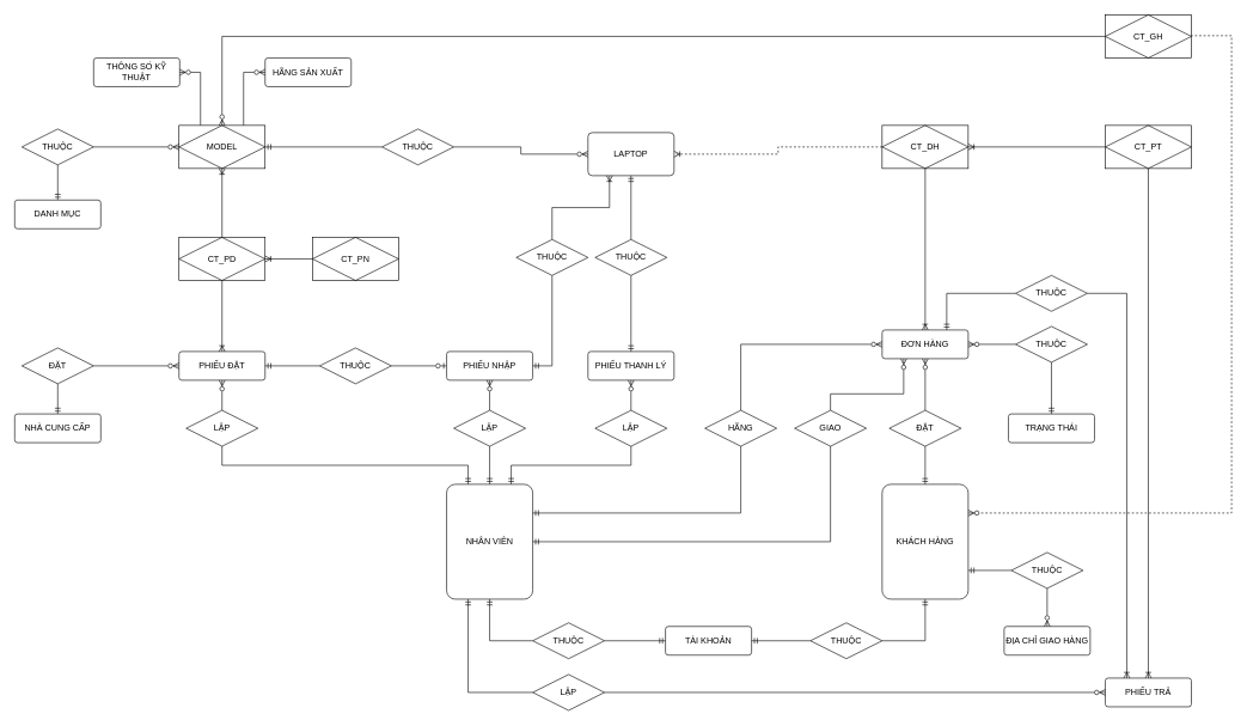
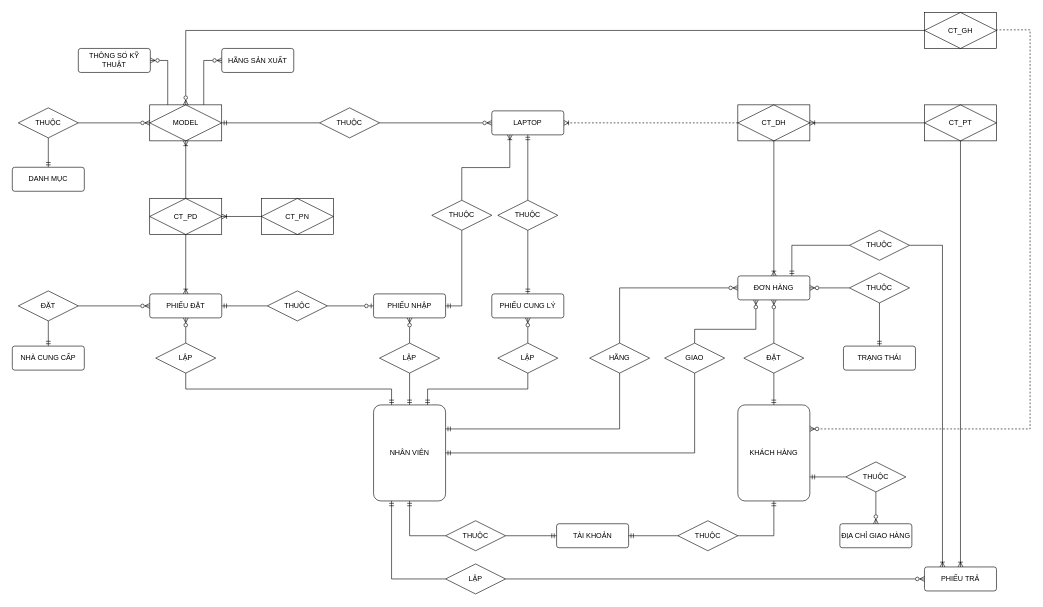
  <mxCell id="0" />
  <mxCell id="1" parent="0" />
  <mxCell id="2" value="NHÂN VIÊN" style="rounded=1;arcSize=10;whiteSpace=wrap;html=1;align=center;" parent="1" vertex="1"><mxGeometry x="622" y="674" width="120" height="160" as="geometry" /></mxCell>
  <mxCell id="3" value="KHÁCH HÀNG" style="rounded=1;arcSize=10;whiteSpace=wrap;html=1;align=center;" parent="1" vertex="1"><mxGeometry x="1229" y="674" width="120" height="160" as="geometry" /></mxCell>
  <mxCell id="4" value="TÀI KHOẢN" style="rounded=1;arcSize=10;whiteSpace=wrap;html=1;align=center;" parent="1" vertex="1"><mxGeometry x="927" y="872" width="120" height="40" as="geometry" /></mxCell>
  <mxCell id="5" style="edgeStyle=orthogonalEdgeStyle;rounded=0;orthogonalLoop=1;jettySize=auto;html=1;entryX=0.5;entryY=1;entryDx=0;entryDy=0;exitX=0;exitY=0.5;exitDx=0;exitDy=0;endArrow=ERmandOne;endFill=0;" parent="1" source="7" target="2" edge="1"><mxGeometry relative="1" as="geometry" /></mxCell>
  <mxCell id="6" style="edgeStyle=orthogonalEdgeStyle;rounded=0;orthogonalLoop=1;jettySize=auto;html=1;entryX=0;entryY=0.5;entryDx=0;entryDy=0;endArrow=ERmandOne;endFill=0;" parent="1" source="7" target="4" edge="1"><mxGeometry relative="1" as="geometry" /></mxCell>
  <mxCell id="7" value="THUỘC" style="shape=rhombus;perimeter=rhombusPerimeter;whiteSpace=wrap;html=1;align=center;" parent="1" vertex="1"><mxGeometry x="742" y="867" width="100" height="50" as="geometry" /></mxCell>
  <mxCell id="8" style="edgeStyle=orthogonalEdgeStyle;rounded=0;orthogonalLoop=1;jettySize=auto;html=1;entryX=0.5;entryY=1;entryDx=0;entryDy=0;exitX=1;exitY=0.5;exitDx=0;exitDy=0;endArrow=ERmandOne;endFill=0;" parent="1" source="10" target="3" edge="1"><mxGeometry relative="1" as="geometry" /></mxCell>
  <mxCell id="9" style="edgeStyle=orthogonalEdgeStyle;rounded=0;orthogonalLoop=1;jettySize=auto;html=1;endArrow=ERmandOne;endFill=0;" parent="1" source="10" target="4" edge="1"><mxGeometry relative="1" as="geometry" /></mxCell>
  <mxCell id="10" value="THUỘC" style="shape=rhombus;perimeter=rhombusPerimeter;whiteSpace=wrap;html=1;align=center;" parent="1" vertex="1"><mxGeometry x="1129" y="867" width="100" height="50" as="geometry" /></mxCell>
  <mxCell id="11" value="PHIẾU ĐẶT" style="rounded=1;arcSize=10;whiteSpace=wrap;html=1;align=center;" parent="1" vertex="1"><mxGeometry x="249" y="489" width="120" height="40" as="geometry" /></mxCell>
  <mxCell id="12" style="edgeStyle=orthogonalEdgeStyle;rounded=0;orthogonalLoop=1;jettySize=auto;html=1;entryX=0.5;entryY=1;entryDx=0;entryDy=0;endArrow=ERzeroToMany;endFill=0;" parent="1" source="14" target="11" edge="1"><mxGeometry relative="1" as="geometry" /></mxCell>
  <mxCell id="13" style="edgeStyle=orthogonalEdgeStyle;rounded=0;orthogonalLoop=1;jettySize=auto;html=1;endArrow=ERmandOne;endFill=0;exitX=0.5;exitY=1;exitDx=0;exitDy=0;entryX=0.25;entryY=0;entryDx=0;entryDy=0;" parent="1" source="14" target="2" edge="1"><mxGeometry relative="1" as="geometry"><mxPoint x="552" y="614" as="targetPoint" /></mxGeometry></mxCell>
  <mxCell id="14" value="LẬP" style="shape=rhombus;perimeter=rhombusPerimeter;whiteSpace=wrap;html=1;align=center;" parent="1" vertex="1"><mxGeometry x="259" y="571" width="100" height="50" as="geometry" /></mxCell>
  <mxCell id="15" value="THÔNG SỐ KỸ THUẬT" style="rounded=1;arcSize=10;whiteSpace=wrap;html=1;align=center;" parent="1" vertex="1"><mxGeometry x="130" y="80" width="120" height="40" as="geometry" /></mxCell>
  <mxCell id="16" value="HÃNG SẢN XUẤT" style="rounded=1;arcSize=10;whiteSpace=wrap;html=1;align=center;" parent="1" vertex="1"><mxGeometry x="369" y="80" width="120" height="40" as="geometry" /></mxCell>
  <mxCell id="17" style="edgeStyle=orthogonalEdgeStyle;rounded=0;orthogonalLoop=1;jettySize=auto;html=1;entryX=1;entryY=0.5;entryDx=0;entryDy=0;endArrow=ERzeroToMany;endFill=0;exitX=0.25;exitY=0;exitDx=0;exitDy=0;" parent="1" source="19" target="15" edge="1"><mxGeometry relative="1" as="geometry" /></mxCell>
  <mxCell id="18" style="edgeStyle=orthogonalEdgeStyle;rounded=0;orthogonalLoop=1;jettySize=auto;html=1;endArrow=ERzeroToMany;endFill=0;exitX=0.75;exitY=0;exitDx=0;exitDy=0;entryX=0;entryY=0.5;entryDx=0;entryDy=0;" parent="1" source="19" target="16" edge="1"><mxGeometry relative="1" as="geometry" /></mxCell>
  <mxCell id="19" value="MODEL" style="shape=associativeEntity;whiteSpace=wrap;html=1;align=center;" parent="1" vertex="1"><mxGeometry x="249" y="174" width="120" height="60" as="geometry" /></mxCell>
  <mxCell id="20" style="edgeStyle=orthogonalEdgeStyle;rounded=0;orthogonalLoop=1;jettySize=auto;html=1;endArrow=ERzeroToMany;endFill=0;exitX=1;exitY=0.5;exitDx=0;exitDy=0;" parent="1" source="84" target="25" edge="1"><mxGeometry relative="1" as="geometry"><mxPoint x="369" y="206" as="sourcePoint" /></mxGeometry></mxCell>
  <mxCell id="21" style="edgeStyle=orthogonalEdgeStyle;rounded=0;orthogonalLoop=1;jettySize=auto;html=1;endArrow=ERmandOne;endFill=0;" parent="1" source="23" target="24" edge="1"><mxGeometry relative="1" as="geometry" /></mxCell>
  <mxCell id="22" style="edgeStyle=orthogonalEdgeStyle;rounded=0;orthogonalLoop=1;jettySize=auto;html=1;entryX=0;entryY=0.5;entryDx=0;entryDy=0;endArrow=ERzeroToMany;endFill=0;" parent="1" source="23" target="19" edge="1"><mxGeometry relative="1" as="geometry" /></mxCell>
  <mxCell id="23" value="THUỘC" style="shape=rhombus;perimeter=rhombusPerimeter;whiteSpace=wrap;html=1;align=center;" parent="1" vertex="1"><mxGeometry x="30" y="179" width="100" height="50" as="geometry" /></mxCell>
  <mxCell id="24" value="DANH MỤC" style="rounded=1;arcSize=10;whiteSpace=wrap;html=1;align=center;" parent="1" vertex="1"><mxGeometry x="20" y="278" width="120" height="40" as="geometry" /></mxCell>
- <mxCell id="25" value="LAPTOP" style="rounded=1;arcSize=10;whiteSpace=wrap;html=1;align=center;" parent="1" vertex="1"><mxGeometry x="819" y="184" width="120" height="60" as="geometry" /></mxCell>
+ <mxCell id="25" value="LAPTOP" style="rounded=1;arcSize=10;whiteSpace=wrap;html=1;align=center;" parent="1" vertex="1"><mxGeometry x="819" y="184" width="120" height="40" as="geometry" /></mxCell>
  <mxCell id="26" style="edgeStyle=orthogonalEdgeStyle;rounded=0;orthogonalLoop=1;jettySize=auto;html=1;endArrow=ERzeroToOne;endFill=0;" parent="1" source="28" target="29" edge="1"><mxGeometry relative="1" as="geometry" /></mxCell>
  <mxCell id="27" style="edgeStyle=orthogonalEdgeStyle;rounded=0;orthogonalLoop=1;jettySize=auto;html=1;entryX=1;entryY=0.5;entryDx=0;entryDy=0;endArrow=ERmandOne;endFill=0;" parent="1" source="28" target="11" edge="1"><mxGeometry relative="1" as="geometry" /></mxCell>
  <mxCell id="28" value="THUỘC" style="shape=rhombus;perimeter=rhombusPerimeter;whiteSpace=wrap;html=1;align=center;" parent="1" vertex="1"><mxGeometry x="445" y="484" width="100" height="50" as="geometry" /></mxCell>
  <mxCell id="29" value="PHIẾU NHẬP" style="rounded=1;arcSize=10;whiteSpace=wrap;html=1;align=center;" parent="1" vertex="1"><mxGeometry x="622" y="489" width="120" height="40" as="geometry" /></mxCell>
  <mxCell id="30" style="edgeStyle=orthogonalEdgeStyle;rounded=0;orthogonalLoop=1;jettySize=auto;html=1;entryX=0.5;entryY=1;entryDx=0;entryDy=0;endArrow=ERzeroToMany;endFill=0;" parent="1" source="32" target="29" edge="1"><mxGeometry relative="1" as="geometry" /></mxCell>
  <mxCell id="31" style="edgeStyle=orthogonalEdgeStyle;rounded=0;orthogonalLoop=1;jettySize=auto;html=1;endArrow=ERmandOne;endFill=0;" parent="1" source="32" target="2" edge="1"><mxGeometry relative="1" as="geometry" /></mxCell>
  <mxCell id="32" value="LẬP" style="shape=rhombus;perimeter=rhombusPerimeter;whiteSpace=wrap;html=1;align=center;" parent="1" vertex="1"><mxGeometry x="632" y="571" width="100" height="50" as="geometry" /></mxCell>
  <mxCell id="33" style="edgeStyle=orthogonalEdgeStyle;rounded=0;orthogonalLoop=1;jettySize=auto;html=1;endArrow=ERoneToMany;endFill=0;entryX=0.5;entryY=1;entryDx=0;entryDy=0;" parent="1" source="35" target="19" edge="1"><mxGeometry relative="1" as="geometry"><mxPoint x="363" y="258" as="targetPoint" /></mxGeometry></mxCell>
  <mxCell id="34" style="edgeStyle=orthogonalEdgeStyle;rounded=0;orthogonalLoop=1;jettySize=auto;html=1;entryX=0.5;entryY=0;entryDx=0;entryDy=0;endArrow=ERoneToMany;endFill=0;" parent="1" source="35" target="11" edge="1"><mxGeometry relative="1" as="geometry" /></mxCell>
  <mxCell id="35" value="CT_PD" style="shape=associativeEntity;whiteSpace=wrap;html=1;align=center;" parent="1" vertex="1"><mxGeometry x="249" y="330" width="120" height="60" as="geometry" /></mxCell>
  <mxCell id="36" style="edgeStyle=orthogonalEdgeStyle;rounded=0;orthogonalLoop=1;jettySize=auto;html=1;entryX=1;entryY=0.5;entryDx=0;entryDy=0;endArrow=ERoneToMany;endFill=0;" parent="1" source="37" target="35" edge="1"><mxGeometry relative="1" as="geometry" /></mxCell>
  <mxCell id="37" value="CT_PN" style="shape=associativeEntity;whiteSpace=wrap;html=1;align=center;" parent="1" vertex="1"><mxGeometry x="435" y="330" width="120" height="60" as="geometry" /></mxCell>
  <mxCell id="38" style="edgeStyle=orthogonalEdgeStyle;rounded=0;orthogonalLoop=1;jettySize=auto;html=1;entryX=0.5;entryY=0;entryDx=0;entryDy=0;endArrow=ERmandOne;endFill=0;" parent="1" source="40" target="41" edge="1"><mxGeometry relative="1" as="geometry" /></mxCell>
  <mxCell id="39" style="edgeStyle=orthogonalEdgeStyle;rounded=0;orthogonalLoop=1;jettySize=auto;html=1;entryX=0;entryY=0.5;entryDx=0;entryDy=0;endArrow=ERzeroToMany;endFill=0;" parent="1" source="40" target="11" edge="1"><mxGeometry relative="1" as="geometry" /></mxCell>
  <mxCell id="40" value="ĐẶT" style="shape=rhombus;perimeter=rhombusPerimeter;whiteSpace=wrap;html=1;align=center;" parent="1" vertex="1"><mxGeometry x="30" y="484" width="100" height="50" as="geometry" /></mxCell>
  <mxCell id="41" value="NHÀ CUNG CẤP" style="rounded=1;arcSize=10;whiteSpace=wrap;html=1;align=center;" parent="1" vertex="1"><mxGeometry x="20" y="576" width="120" height="40" as="geometry" /></mxCell>
- <mxCell id="42" value="PHIẾU THANH LÝ" style="rounded=1;arcSize=10;whiteSpace=wrap;html=1;align=center;" parent="1" vertex="1"><mxGeometry x="819" y="489" width="120" height="40" as="geometry" /></mxCell>
+ <mxCell id="42" value="PHIẾU CUNG LÝ" style="rounded=1;arcSize=10;whiteSpace=wrap;html=1;align=center;" parent="1" vertex="1"><mxGeometry x="819" y="489" width="120" height="40" as="geometry" /></mxCell>
  <mxCell id="43" style="edgeStyle=orthogonalEdgeStyle;rounded=0;orthogonalLoop=1;jettySize=auto;html=1;entryX=0.75;entryY=0;entryDx=0;entryDy=0;exitX=0.5;exitY=1;exitDx=0;exitDy=0;endArrow=ERmandOne;endFill=0;" parent="1" source="45" target="2" edge="1"><mxGeometry relative="1" as="geometry" /></mxCell>
  <mxCell id="44" style="edgeStyle=orthogonalEdgeStyle;rounded=0;orthogonalLoop=1;jettySize=auto;html=1;entryX=0.5;entryY=1;entryDx=0;entryDy=0;endArrow=ERzeroToMany;endFill=0;" parent="1" source="45" target="42" edge="1"><mxGeometry relative="1" as="geometry" /></mxCell>
  <mxCell id="45" value="LẬP" style="shape=rhombus;perimeter=rhombusPerimeter;whiteSpace=wrap;html=1;align=center;" parent="1" vertex="1"><mxGeometry x="829" y="571" width="100" height="50" as="geometry" /></mxCell>
  <mxCell id="46" style="edgeStyle=orthogonalEdgeStyle;rounded=0;orthogonalLoop=1;jettySize=auto;html=1;entryX=0.5;entryY=1;entryDx=0;entryDy=0;endArrow=ERmandOne;endFill=0;" parent="1" source="48" target="25" edge="1"><mxGeometry relative="1" as="geometry" /></mxCell>
  <mxCell id="47" style="edgeStyle=orthogonalEdgeStyle;rounded=0;orthogonalLoop=1;jettySize=auto;html=1;endArrow=ERmandOne;endFill=0;" parent="1" source="48" target="42" edge="1"><mxGeometry relative="1" as="geometry" /></mxCell>
  <mxCell id="48" value="THUỘC" style="shape=rhombus;perimeter=rhombusPerimeter;whiteSpace=wrap;html=1;align=center;" parent="1" vertex="1"><mxGeometry x="829" y="333" width="100" height="50" as="geometry" /></mxCell>
  <mxCell id="49" style="edgeStyle=orthogonalEdgeStyle;rounded=0;orthogonalLoop=1;jettySize=auto;html=1;endArrow=ERzeroToMany;endFill=0;entryX=0.5;entryY=1;entryDx=0;entryDy=0;" parent="1" source="51" target="58" edge="1"><mxGeometry relative="1" as="geometry"><mxPoint x="1289" y="529" as="targetPoint" /></mxGeometry></mxCell>
  <mxCell id="50" style="edgeStyle=orthogonalEdgeStyle;rounded=0;orthogonalLoop=1;jettySize=auto;html=1;entryX=0.5;entryY=0;entryDx=0;entryDy=0;endArrow=ERmandOne;endFill=0;" parent="1" source="51" target="3" edge="1"><mxGeometry relative="1" as="geometry" /></mxCell>
  <mxCell id="51" value="ĐẶT" style="shape=rhombus;perimeter=rhombusPerimeter;whiteSpace=wrap;html=1;align=center;" parent="1" vertex="1"><mxGeometry x="1239" y="571" width="100" height="50" as="geometry" /></mxCell>
  <mxCell id="52" style="edgeStyle=orthogonalEdgeStyle;rounded=0;orthogonalLoop=1;jettySize=auto;html=1;entryX=1;entryY=0.25;entryDx=0;entryDy=0;exitX=0.5;exitY=1;exitDx=0;exitDy=0;endArrow=ERmandOne;endFill=0;" parent="1" source="54" target="2" edge="1"><mxGeometry relative="1" as="geometry" /></mxCell>
  <mxCell id="53" style="edgeStyle=orthogonalEdgeStyle;rounded=0;orthogonalLoop=1;jettySize=auto;html=1;exitX=0.5;exitY=0;exitDx=0;exitDy=0;entryX=0;entryY=0.5;entryDx=0;entryDy=0;endArrow=ERzeroToMany;endFill=0;" parent="1" source="54" target="58" edge="1"><mxGeometry relative="1" as="geometry"><mxPoint x="1148" y="488" as="targetPoint" /></mxGeometry></mxCell>
  <mxCell id="54" value="HÃNG" style="shape=rhombus;perimeter=rhombusPerimeter;whiteSpace=wrap;html=1;align=center;" parent="1" vertex="1"><mxGeometry x="982" y="571" width="100" height="50" as="geometry" /></mxCell>
  <mxCell id="55" style="edgeStyle=orthogonalEdgeStyle;rounded=0;orthogonalLoop=1;jettySize=auto;html=1;entryX=1;entryY=0.5;entryDx=0;entryDy=0;exitX=0.5;exitY=1;exitDx=0;exitDy=0;endArrow=ERmandOne;endFill=0;" parent="1" source="57" target="2" edge="1"><mxGeometry relative="1" as="geometry" /></mxCell>
  <mxCell id="56" style="edgeStyle=orthogonalEdgeStyle;rounded=0;orthogonalLoop=1;jettySize=auto;html=1;entryX=0.25;entryY=1;entryDx=0;entryDy=0;exitX=0.5;exitY=0;exitDx=0;exitDy=0;endArrow=ERzeroToMany;endFill=0;" parent="1" source="57" target="58" edge="1"><mxGeometry relative="1" as="geometry"><mxPoint x="1259" y="529" as="targetPoint" /><Array as="points"><mxPoint x="1157" y="548" /><mxPoint x="1259" y="548" /></Array></mxGeometry></mxCell>
  <mxCell id="57" value="GIAO" style="shape=rhombus;perimeter=rhombusPerimeter;whiteSpace=wrap;html=1;align=center;" parent="1" vertex="1"><mxGeometry x="1107" y="571" width="100" height="50" as="geometry" /></mxCell>
  <mxCell id="58" value="ĐƠN HÀNG" style="rounded=1;arcSize=10;whiteSpace=wrap;html=1;align=center;" parent="1" vertex="1"><mxGeometry x="1229" y="459" width="120" height="40" as="geometry" /></mxCell>
  <mxCell id="59" value="ĐỊA CHỈ GIAO HÀNG" style="rounded=1;arcSize=10;whiteSpace=wrap;html=1;align=center;" parent="1" vertex="1"><mxGeometry x="1399" y="872" width="120" height="40" as="geometry" /></mxCell>
  <mxCell id="60" style="edgeStyle=orthogonalEdgeStyle;rounded=0;orthogonalLoop=1;jettySize=auto;html=1;entryX=1;entryY=0.75;entryDx=0;entryDy=0;endArrow=ERmandOne;endFill=0;" parent="1" source="62" target="3" edge="1"><mxGeometry relative="1" as="geometry" /></mxCell>
  <mxCell id="61" style="edgeStyle=orthogonalEdgeStyle;rounded=0;orthogonalLoop=1;jettySize=auto;html=1;entryX=0.5;entryY=0;entryDx=0;entryDy=0;endArrow=ERzeroToMany;endFill=0;" parent="1" source="62" target="59" edge="1"><mxGeometry relative="1" as="geometry" /></mxCell>
  <mxCell id="62" value="THUỘC" style="shape=rhombus;perimeter=rhombusPerimeter;whiteSpace=wrap;html=1;align=center;" parent="1" vertex="1"><mxGeometry x="1409" y="769" width="100" height="50" as="geometry" /></mxCell>
  <mxCell id="63" style="edgeStyle=orthogonalEdgeStyle;rounded=0;orthogonalLoop=1;jettySize=auto;html=1;entryX=1;entryY=0.5;entryDx=0;entryDy=0;endArrow=ERoneToMany;endFill=0;dashed=1;" parent="1" source="65" target="25" edge="1"><mxGeometry relative="1" as="geometry" /></mxCell>
  <mxCell id="64" style="edgeStyle=orthogonalEdgeStyle;rounded=0;orthogonalLoop=1;jettySize=auto;html=1;endArrow=ERoneToMany;endFill=0;" parent="1" source="65" target="58" edge="1"><mxGeometry relative="1" as="geometry" /></mxCell>
  <mxCell id="65" value="CT_DH" style="shape=associativeEntity;whiteSpace=wrap;html=1;align=center;" parent="1" vertex="1"><mxGeometry x="1229" y="174" width="120" height="60" as="geometry" /></mxCell>
  <mxCell id="66" style="edgeStyle=orthogonalEdgeStyle;rounded=0;orthogonalLoop=1;jettySize=auto;html=1;entryX=1;entryY=0.5;entryDx=0;entryDy=0;endArrow=ERzeroToMany;endFill=0;" parent="1" source="68" target="58" edge="1"><mxGeometry relative="1" as="geometry" /></mxCell>
  <mxCell id="67" style="edgeStyle=orthogonalEdgeStyle;rounded=0;orthogonalLoop=1;jettySize=auto;html=1;entryX=0.5;entryY=0;entryDx=0;entryDy=0;endArrow=ERmandOne;endFill=0;" parent="1" source="68" target="69" edge="1"><mxGeometry relative="1" as="geometry" /></mxCell>
  <mxCell id="68" value="THUỘC" style="shape=rhombus;perimeter=rhombusPerimeter;whiteSpace=wrap;html=1;align=center;" parent="1" vertex="1"><mxGeometry x="1415" y="454" width="100" height="50" as="geometry" /></mxCell>
  <mxCell id="69" value="TRẠNG THÁI" style="rounded=1;arcSize=10;whiteSpace=wrap;html=1;align=center;" parent="1" vertex="1"><mxGeometry x="1405" y="576" width="120" height="40" as="geometry" /></mxCell>
  <mxCell id="70" value="PHIẾU TRẢ" style="rounded=1;arcSize=10;whiteSpace=wrap;html=1;align=center;" parent="1" vertex="1"><mxGeometry x="1540" y="944" width="120" height="40" as="geometry" /></mxCell>
  <mxCell id="71" style="edgeStyle=orthogonalEdgeStyle;rounded=0;orthogonalLoop=1;jettySize=auto;html=1;entryX=0.25;entryY=1;entryDx=0;entryDy=0;exitX=0;exitY=0.5;exitDx=0;exitDy=0;endArrow=ERmandOne;endFill=0;" parent="1" source="73" target="2" edge="1"><mxGeometry relative="1" as="geometry" /></mxCell>
  <mxCell id="72" style="edgeStyle=orthogonalEdgeStyle;rounded=0;orthogonalLoop=1;jettySize=auto;html=1;exitX=1;exitY=0.5;exitDx=0;exitDy=0;entryX=0;entryY=0.5;entryDx=0;entryDy=0;endArrow=ERzeroToMany;endFill=0;" parent="1" source="73" target="70" edge="1"><mxGeometry relative="1" as="geometry" /></mxCell>
  <mxCell id="73" value="LẬP" style="shape=rhombus;perimeter=rhombusPerimeter;whiteSpace=wrap;html=1;align=center;" parent="1" vertex="1"><mxGeometry x="742" y="939" width="100" height="50" as="geometry" /></mxCell>
  <mxCell id="74" style="edgeStyle=orthogonalEdgeStyle;rounded=0;orthogonalLoop=1;jettySize=auto;html=1;entryX=0.75;entryY=0;entryDx=0;entryDy=0;endArrow=ERmandOne;endFill=0;" parent="1" source="76" target="58" edge="1"><mxGeometry relative="1" as="geometry" /></mxCell>
  <mxCell id="75" style="edgeStyle=orthogonalEdgeStyle;rounded=0;orthogonalLoop=1;jettySize=auto;html=1;entryX=0.25;entryY=0;entryDx=0;entryDy=0;endArrow=ERoneToMany;endFill=0;" parent="1" source="76" target="70" edge="1"><mxGeometry relative="1" as="geometry" /></mxCell>
  <mxCell id="76" value="THUỘC" style="shape=rhombus;perimeter=rhombusPerimeter;whiteSpace=wrap;html=1;align=center;" parent="1" vertex="1"><mxGeometry x="1415" y="383" width="100" height="50" as="geometry" /></mxCell>
  <mxCell id="77" style="edgeStyle=orthogonalEdgeStyle;rounded=0;orthogonalLoop=1;jettySize=auto;html=1;endArrow=ERoneToMany;endFill=0;" parent="1" source="79" target="70" edge="1"><mxGeometry relative="1" as="geometry" /></mxCell>
  <mxCell id="78" style="edgeStyle=orthogonalEdgeStyle;rounded=0;orthogonalLoop=1;jettySize=auto;html=1;exitX=0;exitY=0.5;exitDx=0;exitDy=0;entryX=1;entryY=0.5;entryDx=0;entryDy=0;endArrow=ERoneToMany;endFill=0;" parent="1" source="79" target="65" edge="1"><mxGeometry relative="1" as="geometry" /></mxCell>
  <mxCell id="79" value="CT_PT" style="shape=associativeEntity;whiteSpace=wrap;html=1;align=center;" parent="1" vertex="1"><mxGeometry x="1540" y="174" width="120" height="60" as="geometry" /></mxCell>
  <mxCell id="80" style="edgeStyle=orthogonalEdgeStyle;rounded=0;orthogonalLoop=1;jettySize=auto;html=1;entryX=1;entryY=0.5;entryDx=0;entryDy=0;endArrow=ERmandOne;endFill=0;" parent="1" source="82" target="29" edge="1"><mxGeometry relative="1" as="geometry" /></mxCell>
  <mxCell id="81" style="edgeStyle=orthogonalEdgeStyle;rounded=0;orthogonalLoop=1;jettySize=auto;html=1;entryX=0.25;entryY=1;entryDx=0;entryDy=0;endArrow=ERoneToMany;endFill=0;" parent="1" source="82" target="25" edge="1"><mxGeometry relative="1" as="geometry" /></mxCell>
  <mxCell id="82" value="THUỘC" style="shape=rhombus;perimeter=rhombusPerimeter;whiteSpace=wrap;html=1;align=center;" parent="1" vertex="1"><mxGeometry x="719" y="333" width="100" height="50" as="geometry" /></mxCell>
  <mxCell id="83" style="edgeStyle=orthogonalEdgeStyle;rounded=0;orthogonalLoop=1;jettySize=auto;html=1;entryX=1;entryY=0.5;entryDx=0;entryDy=0;endArrow=ERmandOne;endFill=0;" parent="1" source="84" target="19" edge="1"><mxGeometry relative="1" as="geometry" /></mxCell>
  <mxCell id="84" value="THUỘC" style="shape=rhombus;perimeter=rhombusPerimeter;whiteSpace=wrap;html=1;align=center;" parent="1" vertex="1"><mxGeometry x="532" y="179" width="100" height="50" as="geometry" /></mxCell>
  <mxCell id="85" style="edgeStyle=orthogonalEdgeStyle;rounded=0;orthogonalLoop=1;jettySize=auto;html=1;entryX=0.5;entryY=0;entryDx=0;entryDy=0;endArrow=ERzeroToMany;endFill=0;" parent="1" source="87" target="19" edge="1"><mxGeometry relative="1" as="geometry" /></mxCell>
  <mxCell id="86" style="edgeStyle=orthogonalEdgeStyle;rounded=0;orthogonalLoop=1;jettySize=auto;html=1;entryX=1;entryY=0.25;entryDx=0;entryDy=0;exitX=1;exitY=0.5;exitDx=0;exitDy=0;endArrow=ERzeroToMany;endFill=0;dashed=1;" parent="1" source="87" target="3" edge="1"><mxGeometry relative="1" as="geometry"><Array as="points"><mxPoint x="1716" y="49" /><mxPoint x="1716" y="714" /></Array></mxGeometry></mxCell>
  <mxCell id="87" value="CT_GH" style="shape=associativeEntity;whiteSpace=wrap;html=1;align=center;" parent="1" vertex="1"><mxGeometry x="1540" y="20" width="120" height="60" as="geometry" /></mxCell>
